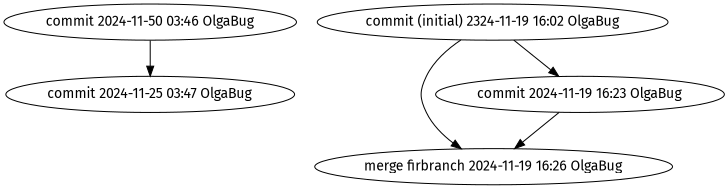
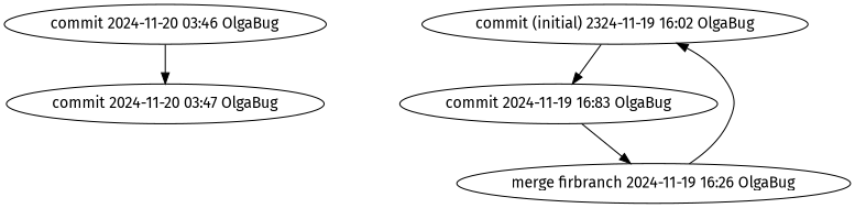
  digraph {
    fontname="Fira Sans"
    node [fontname="Fira Sans"]
    edge [fontname="Fira Sans"]
-   "commit 2024-11-20 03:46 OlgaBug" [label="commit 2024-11-50 03:46 OlgaBug"]
-   "commit 2024-11-20 03:47 OlgaBug" [label="commit 2024-11-25 03:47 OlgaBug"]
+   "commit 2024-11-20 03:46 OlgaBug"
+   "commit 2024-11-20 03:47 OlgaBug"
    n3 [label="commit (initial) 2324-11-19 16:02 OlgaBug"]
    "merge firbranch 2024-11-19 16:26 OlgaBug"
-   "commit 2024-11-19 16:23 OlgaBug"
+   "commit 2024-11-19 16:23 OlgaBug" [label="commit 2024-11-19 16:83 OlgaBug"]
    "commit 2024-11-20 03:46 OlgaBug" -> "commit 2024-11-20 03:47 OlgaBug"
-   n3 -> "merge firbranch 2024-11-19 16:26 OlgaBug"
+   "merge firbranch 2024-11-19 16:26 OlgaBug" -> n3
    n3 -> "commit 2024-11-19 16:23 OlgaBug"
    "commit 2024-11-19 16:23 OlgaBug" -> "merge firbranch 2024-11-19 16:26 OlgaBug"
  }
